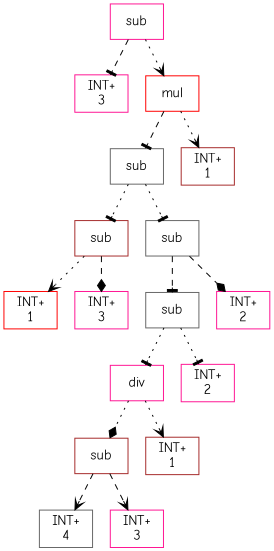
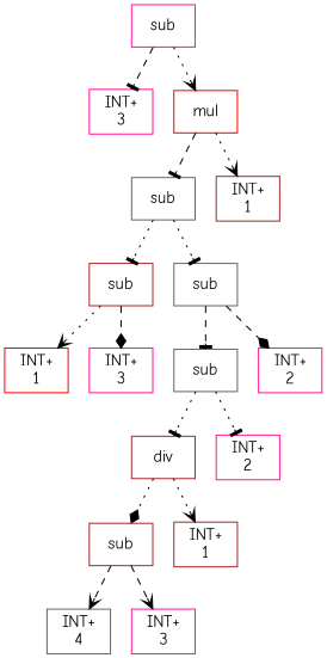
  digraph {
    fontname="Comic Neue"
    node [shape=box color=deeppink fontname="Comic Neue"]
    edge [style=dotted arrowhead=tee fontname="Comic Neue"]
    n1 [label=sub]
    n2 [label="INT+\n3"]
    n3 [label=mul color=red]
    n4 [label=sub color=gray40]
    n5 [label="INT+\n1" color=brown]
    n6 [label=sub color=brown]
    n7 [label=sub color=gray40]
    n8 [label="INT+\n1" color=red]
    n9 [label="INT+\n3"]
    n10 [label=sub color=gray40]
    n11 [label="INT+\n2"]
-   n12 [label=div]
+   n12 [label=div color=brown]
    n13 [label="INT+\n2"]
    n14 [label=sub color=brown]
    n15 [label="INT+\n1" color=brown]
    n16 [label="INT+\n4" color=gray40]
    n17 [label="INT+\n3"]
    n1 -> n2 [style=dashed]
    n1 -> n3 [arrowhead=vee]
    n3 -> n4 [style=dashed]
    n3 -> n5 [arrowhead=vee]
    n4 -> n6
    n4 -> n7
    n6 -> n8 [arrowhead=vee]
    n6 -> n9 [style=dashed arrowhead=diamond]
    n7 -> n10 [style=dashed]
    n7 -> n11 [style=dashed arrowhead=diamond]
    n10 -> n12
    n10 -> n13
    n12 -> n14 [arrowhead=diamond]
    n12 -> n15 [arrowhead=vee]
    n14 -> n16 [style=dashed arrowhead=vee]
    n14 -> n17 [style=dashed arrowhead=vee]
  }
